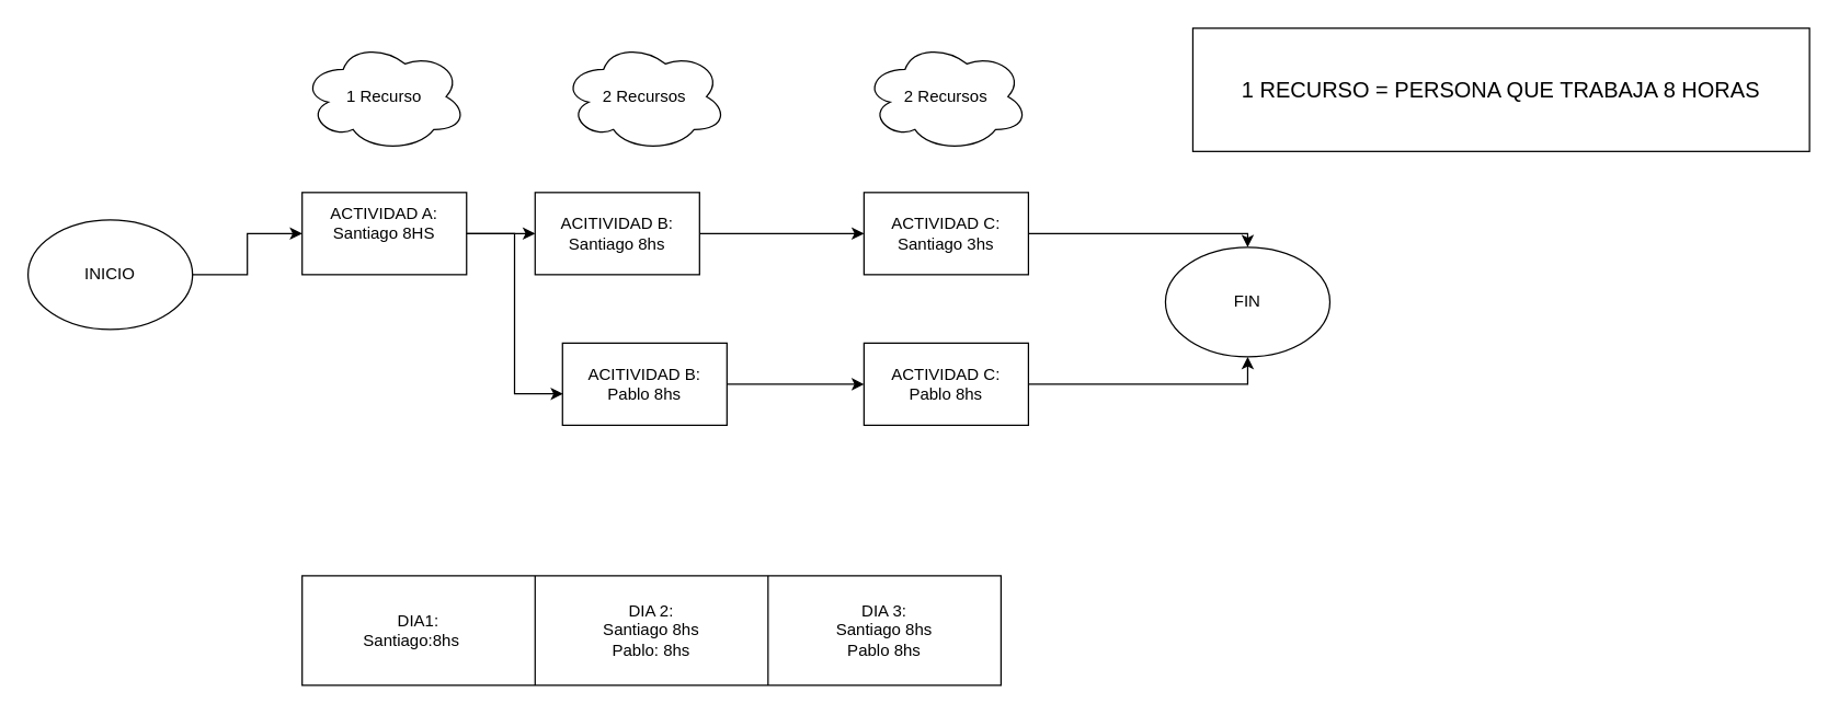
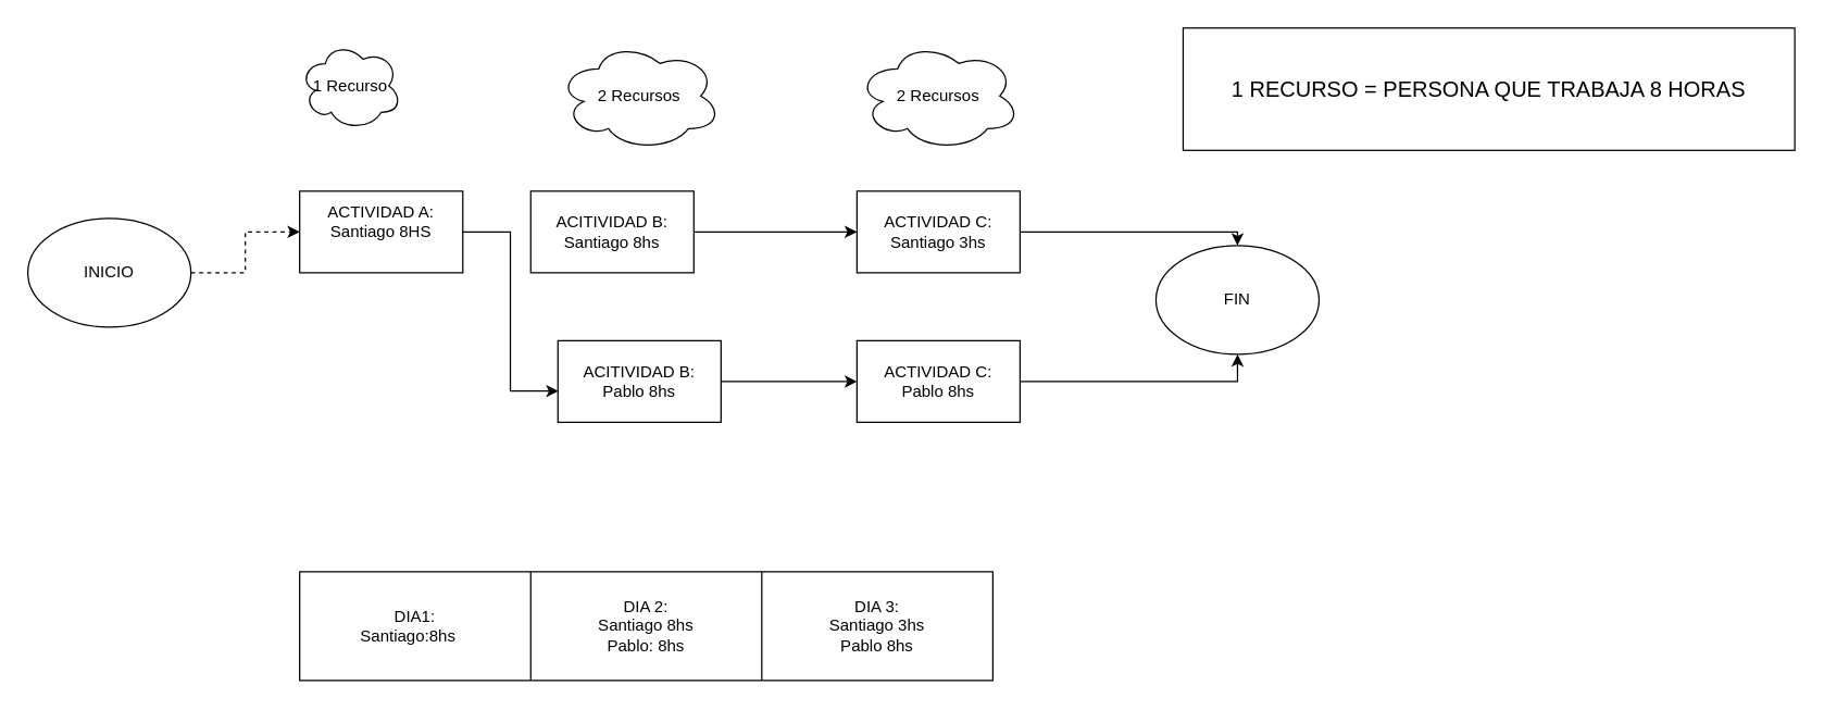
  <mxCell id="0" />
  <mxCell id="1" parent="0" />
- <mxCell id="2" style="edgeStyle=orthogonalEdgeStyle;rounded=0;orthogonalLoop=1;jettySize=auto;html=1;entryX=0;entryY=0.5;entryDx=0;entryDy=0;" edge="1" parent="1" source="3" target="5"><mxGeometry relative="1" as="geometry" /></mxCell>
+ <mxCell id="2" style="edgeStyle=orthogonalEdgeStyle;rounded=0;orthogonalLoop=1;jettySize=auto;html=1;entryX=0;entryY=0.5;entryDx=0;entryDy=0;dashed=1;" edge="1" parent="1" source="3" target="5"><mxGeometry relative="1" as="geometry" /></mxCell>
  <mxCell id="3" value="INICIO" style="ellipse;whiteSpace=wrap;html=1;" vertex="1" parent="1"><mxGeometry x="20" y="160" width="120" height="80" as="geometry" /></mxCell>
- <mxCell id="4" style="edgeStyle=orthogonalEdgeStyle;rounded=0;orthogonalLoop=1;jettySize=auto;html=1;entryX=0;entryY=0.5;entryDx=0;entryDy=0;" edge="1" parent="1" source="5" target="7"><mxGeometry relative="1" as="geometry" /></mxCell>
  <mxCell id="5" value="ACTIVIDAD A:&lt;div&gt;Santiago 8HS&lt;br&gt;&lt;div&gt;&lt;div&gt;&lt;br&gt;&lt;/div&gt;&lt;/div&gt;&lt;/div&gt;" style="rounded=0;whiteSpace=wrap;html=1;" vertex="1" parent="1"><mxGeometry x="220" y="140" width="120" height="60" as="geometry" /></mxCell>
  <mxCell id="6" style="edgeStyle=orthogonalEdgeStyle;rounded=0;orthogonalLoop=1;jettySize=auto;html=1;entryX=0;entryY=0.5;entryDx=0;entryDy=0;" edge="1" parent="1" source="7" target="17"><mxGeometry relative="1" as="geometry" /></mxCell>
  <mxCell id="7" value="ACITIVIDAD B:&lt;div&gt;Santiago 8hs&lt;/div&gt;" style="rounded=0;whiteSpace=wrap;html=1;" vertex="1" parent="1"><mxGeometry x="390" y="140" width="120" height="60" as="geometry" /></mxCell>
  <mxCell id="8" value="" style="shape=table;startSize=0;container=1;collapsible=0;childLayout=tableLayout;" vertex="1" parent="1"><mxGeometry x="220" y="420" width="510" height="80" as="geometry" /></mxCell>
  <mxCell id="9" value="" style="shape=tableRow;horizontal=0;startSize=0;swimlaneHead=0;swimlaneBody=0;strokeColor=inherit;top=0;left=0;bottom=0;right=0;collapsible=0;dropTarget=0;fillColor=none;points=[[0,0.5],[1,0.5]];portConstraint=eastwest;" vertex="1" parent="8"><mxGeometry width="510" height="80" as="geometry" /></mxCell>
  <mxCell id="10" value="DIA1:&lt;div&gt;Santiago:8hs&lt;span style=&quot;white-space: pre;&quot;&gt;&#09;&lt;/span&gt;&lt;/div&gt;" style="shape=partialRectangle;html=1;whiteSpace=wrap;connectable=0;strokeColor=inherit;overflow=hidden;fillColor=none;top=0;left=0;bottom=0;right=0;pointerEvents=1;" vertex="1" parent="9"><mxGeometry width="170" height="80" as="geometry"><mxRectangle width="170" height="80" as="alternateBounds" /></mxGeometry></mxCell>
  <mxCell id="11" value="DIA 2:&lt;div&gt;Santiago 8hs&lt;/div&gt;&lt;div&gt;Pablo: 8hs&lt;/div&gt;" style="shape=partialRectangle;html=1;whiteSpace=wrap;connectable=0;strokeColor=inherit;overflow=hidden;fillColor=none;top=0;left=0;bottom=0;right=0;pointerEvents=1;" vertex="1" parent="9"><mxGeometry x="170" width="170" height="80" as="geometry"><mxRectangle width="170" height="80" as="alternateBounds" /></mxGeometry></mxCell>
- <mxCell id="12" value="DIA 3:&lt;div&gt;Santiago 8hs&lt;/div&gt;&lt;div&gt;Pablo 8hs&lt;/div&gt;" style="shape=partialRectangle;html=1;whiteSpace=wrap;connectable=0;strokeColor=inherit;overflow=hidden;fillColor=none;top=0;left=0;bottom=0;right=0;pointerEvents=1;" vertex="1" parent="9"><mxGeometry x="340" width="170" height="80" as="geometry"><mxRectangle width="170" height="80" as="alternateBounds" /></mxGeometry></mxCell>
+ <mxCell id="12" value="DIA 3:&lt;div&gt;Santiago 3hs&lt;/div&gt;&lt;div&gt;Pablo 8hs&lt;/div&gt;" style="shape=partialRectangle;html=1;whiteSpace=wrap;connectable=0;strokeColor=inherit;overflow=hidden;fillColor=none;top=0;left=0;bottom=0;right=0;pointerEvents=1;" vertex="1" parent="9"><mxGeometry x="340" width="170" height="80" as="geometry"><mxRectangle width="170" height="80" as="alternateBounds" /></mxGeometry></mxCell>
  <mxCell id="13" style="edgeStyle=orthogonalEdgeStyle;rounded=0;orthogonalLoop=1;jettySize=auto;html=1;entryX=0;entryY=0.5;entryDx=0;entryDy=0;" edge="1" parent="1" source="14" target="19"><mxGeometry relative="1" as="geometry" /></mxCell>
  <mxCell id="14" value="ACITIVIDAD B:&lt;div&gt;Pablo 8hs&lt;/div&gt;" style="rounded=0;whiteSpace=wrap;html=1;" vertex="1" parent="1"><mxGeometry x="410" y="250" width="120" height="60" as="geometry" /></mxCell>
  <mxCell id="15" style="edgeStyle=orthogonalEdgeStyle;rounded=0;orthogonalLoop=1;jettySize=auto;html=1;entryX=0.003;entryY=0.617;entryDx=0;entryDy=0;entryPerimeter=0;" edge="1" parent="1" source="5" target="14"><mxGeometry relative="1" as="geometry" /></mxCell>
  <mxCell id="16" style="edgeStyle=orthogonalEdgeStyle;rounded=0;orthogonalLoop=1;jettySize=auto;html=1;entryX=0.5;entryY=0;entryDx=0;entryDy=0;" edge="1" parent="1" source="17" target="20"><mxGeometry relative="1" as="geometry"><Array as="points"><mxPoint x="910" y="170" /></Array></mxGeometry></mxCell>
  <mxCell id="17" value="ACTIVIDAD C:&lt;div&gt;Santiago 3hs&lt;/div&gt;" style="rounded=0;whiteSpace=wrap;html=1;" vertex="1" parent="1"><mxGeometry x="630" y="140" width="120" height="60" as="geometry" /></mxCell>
  <mxCell id="18" style="edgeStyle=orthogonalEdgeStyle;rounded=0;orthogonalLoop=1;jettySize=auto;html=1;entryX=0.5;entryY=1;entryDx=0;entryDy=0;" edge="1" parent="1" source="19" target="20"><mxGeometry relative="1" as="geometry" /></mxCell>
  <mxCell id="19" value="ACTIVIDAD C:&lt;div&gt;Pablo 8hs&lt;/div&gt;" style="rounded=0;whiteSpace=wrap;html=1;" vertex="1" parent="1"><mxGeometry x="630" y="250" width="120" height="60" as="geometry" /></mxCell>
  <mxCell id="20" value="FIN" style="ellipse;whiteSpace=wrap;html=1;" vertex="1" parent="1"><mxGeometry x="850" y="180" width="120" height="80" as="geometry" /></mxCell>
- <mxCell id="21" value="1 Recurso" style="ellipse;shape=cloud;whiteSpace=wrap;html=1;" vertex="1" parent="1"><mxGeometry x="220" y="30" width="120" height="80" as="geometry" /></mxCell>
+ <mxCell id="21" value="1 Recurso" style="ellipse;shape=cloud;whiteSpace=wrap;html=1;" vertex="1" parent="1"><mxGeometry x="220" y="30" width="75" height="65" as="geometry" /></mxCell>
  <mxCell id="22" value="2 Recursos" style="ellipse;shape=cloud;whiteSpace=wrap;html=1;" vertex="1" parent="1"><mxGeometry x="410" y="30" width="120" height="80" as="geometry" /></mxCell>
  <mxCell id="23" value="2 Recursos" style="ellipse;shape=cloud;whiteSpace=wrap;html=1;" vertex="1" parent="1"><mxGeometry x="630" y="30" width="120" height="80" as="geometry" /></mxCell>
  <mxCell id="24" value="1 RECURSO = PERSONA QUE TRABAJA 8 HORAS" style="rounded=0;whiteSpace=wrap;html=1;fontSize=16;" vertex="1" parent="1"><mxGeometry x="870" y="20" width="450" height="90" as="geometry" /></mxCell>
